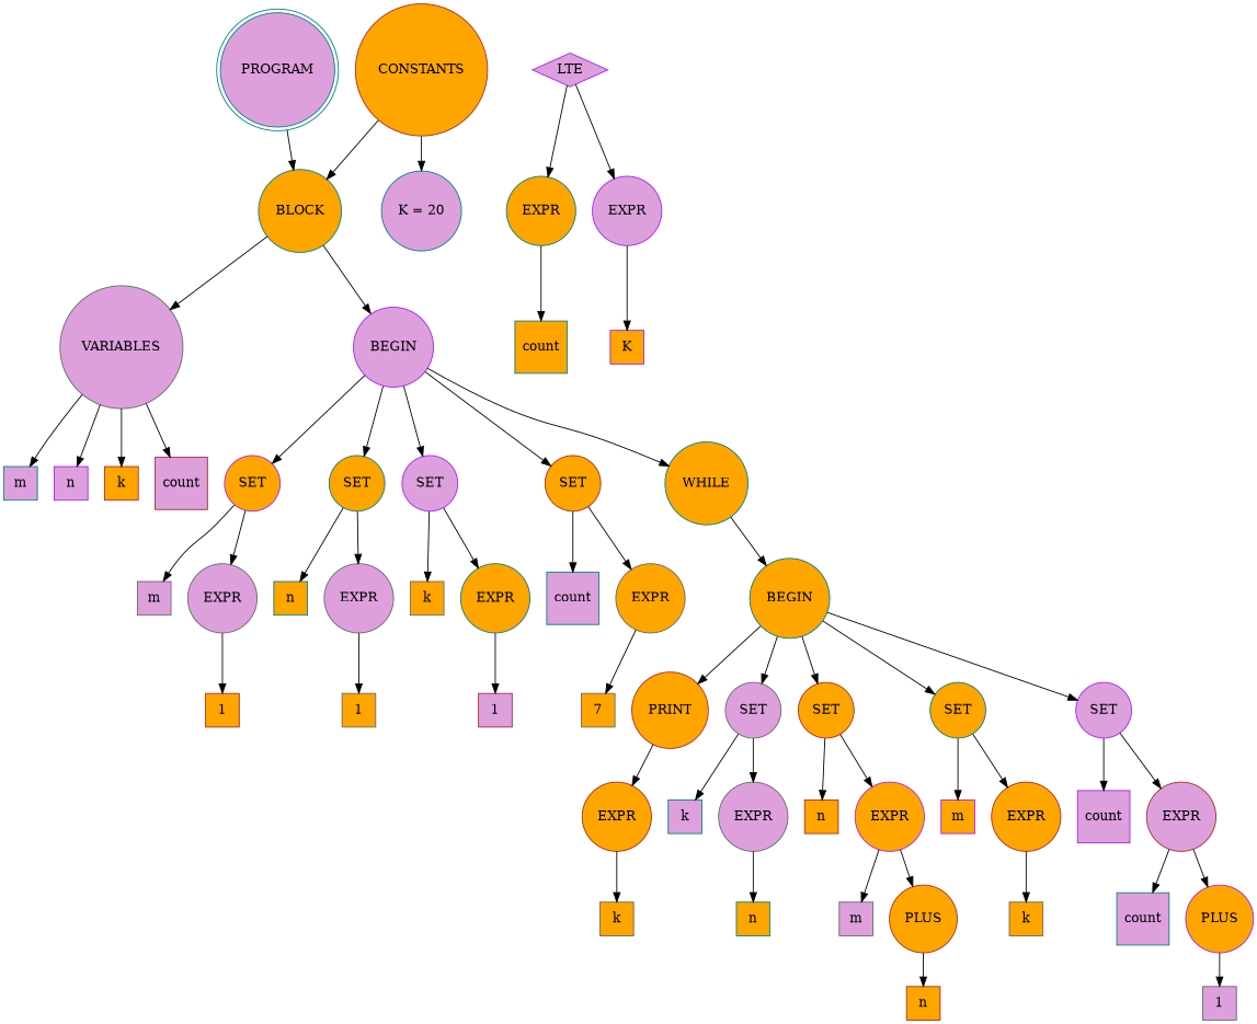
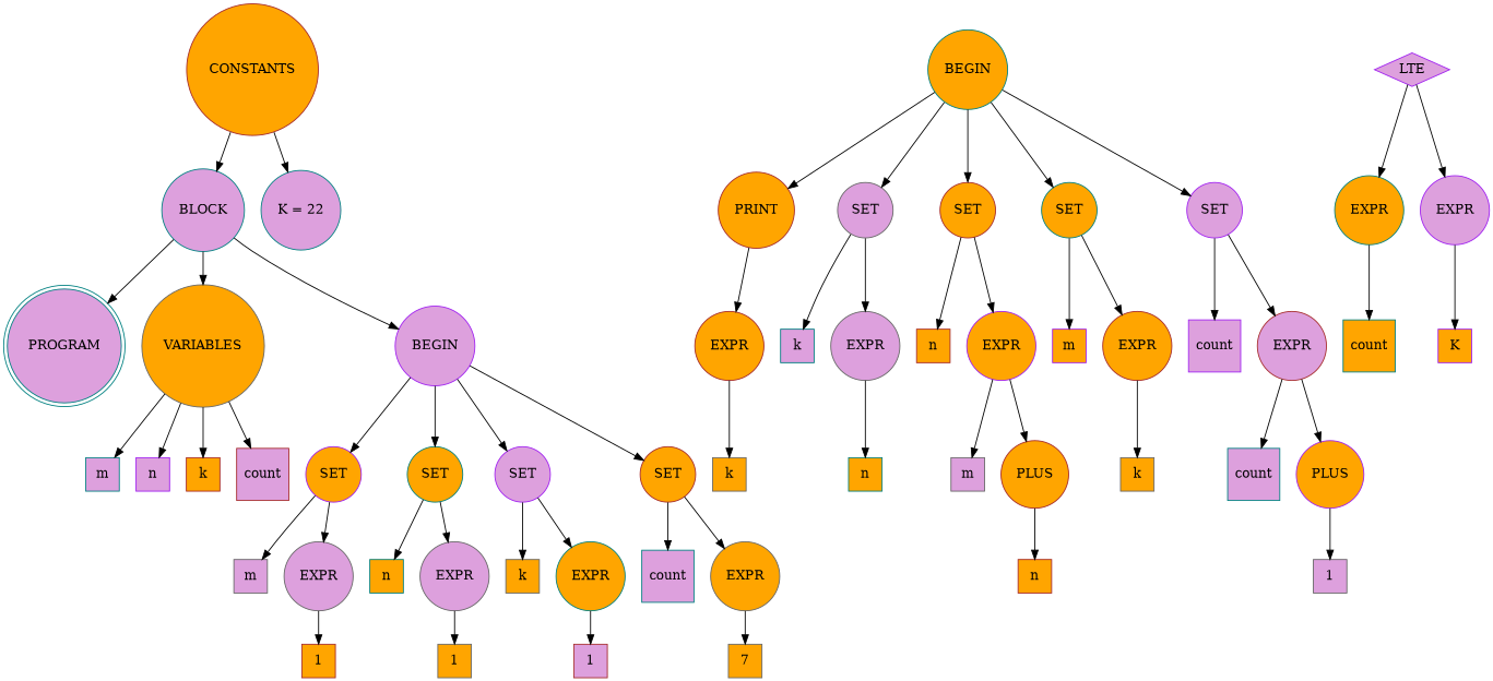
  digraph {
    rankdir=TB
    node [color=teal fillcolor=orange shape=circle style=filled]
    n1 [fillcolor=plum label=PROGRAM shape=doublecircle]
-   n2 [label=BLOCK]
-   n3 [color=gray40 fillcolor=plum label=VARIABLES]
+   n2 [fillcolor=plum label=BLOCK]
+   n3 [color=gray40 label=VARIABLES]
    n4 [color=purple fillcolor=plum label=BEGIN]
    n5 [color=brown label=CONSTANTS]
-   n6 [fillcolor=plum label="K = 20"]
+   n6 [fillcolor=plum label="K = 22"]
    n7 [fillcolor=plum label=m shape=square]
    n8 [color=purple fillcolor=plum label=n shape=square]
    n9 [color=brown label=k shape=square]
    n10 [color=brown fillcolor=plum label=count shape=square]
    n11 [color=purple label=SET]
    n12 [label=SET]
    n13 [color=purple fillcolor=plum label=SET]
    n14 [color=brown label=SET]
-   n15 [label=WHILE]
    n16 [color=gray40 fillcolor=plum label=m shape=square]
    n17 [color=gray40 fillcolor=plum label=EXPR]
    n18 [label=n shape=square]
    n19 [color=gray40 fillcolor=plum label=EXPR]
    n20 [color=gray40 label=k shape=square]
    n21 [label=EXPR]
    n22 [fillcolor=plum label=count shape=square]
    n23 [color=gray40 label=EXPR]
    n24 [label=BEGIN]
    n25 [color=brown label=1 shape=square]
    n26 [color=gray40 label=1 shape=square]
    n27 [color=brown fillcolor=plum label=1 shape=square]
    n28 [color=gray40 label=7 shape=square]
    n29 [color=purple fillcolor=plum label=LTE shape=diamond]
    n30 [label=EXPR]
    n31 [color=purple fillcolor=plum label=EXPR]
    n32 [color=brown label=PRINT]
    n33 [color=gray40 fillcolor=plum label=SET]
    n34 [color=brown label=SET]
    n35 [label=SET]
    n36 [color=purple fillcolor=plum label=SET]
    n37 [label=count shape=square]
    n38 [color=purple label=K shape=square]
    n39 [color=brown label=EXPR]
    n40 [fillcolor=plum label=k shape=square]
    n41 [color=gray40 fillcolor=plum label=EXPR]
    n42 [color=brown label=n shape=square]
    n43 [color=purple label=EXPR]
    n44 [color=purple label=m shape=square]
    n45 [color=brown label=EXPR]
    n46 [color=purple fillcolor=plum label=count shape=square]
    n47 [color=brown fillcolor=plum label=EXPR]
    n48 [color=gray40 label=k shape=square]
    n49 [label=n shape=square]
    n50 [color=gray40 fillcolor=plum label=m shape=square]
    n51 [color=brown label=PLUS]
    n52 [color=brown label=n shape=square]
    n53 [color=gray40 label=k shape=square]
    n54 [fillcolor=plum label=count shape=square]
    n55 [color=purple label=PLUS]
    n56 [color=gray40 fillcolor=plum label=1 shape=square]
-   n1 -> n2
+   n2 -> n1
    n2 -> n3
    n2 -> n4
    n3 -> n7
    n3 -> n8
    n3 -> n9
    n3 -> n10
    n4 -> n11
    n4 -> n12
    n4 -> n13
    n4 -> n14
-   n4 -> n15
    n5 -> n2
    n5 -> n6
    n11 -> n16
    n11 -> n17
    n12 -> n18
    n12 -> n19
    n13 -> n20
    n13 -> n21
    n14 -> n22
    n14 -> n23
-   n15 -> n24
    n17 -> n25
    n19 -> n26
    n21 -> n27
    n23 -> n28
    n24 -> n32
    n24 -> n33
    n24 -> n34
    n24 -> n35
    n24 -> n36
    n29 -> n30
    n29 -> n31
    n30 -> n37
    n31 -> n38
    n32 -> n39
    n33 -> n40
    n33 -> n41
    n34 -> n42
    n34 -> n43
    n35 -> n44
    n35 -> n45
    n36 -> n46
    n36 -> n47
    n39 -> n48
    n41 -> n49
    n43 -> n50
    n43 -> n51
    n45 -> n53
    n47 -> n54
    n47 -> n55
    n51 -> n52
    n55 -> n56
  }
